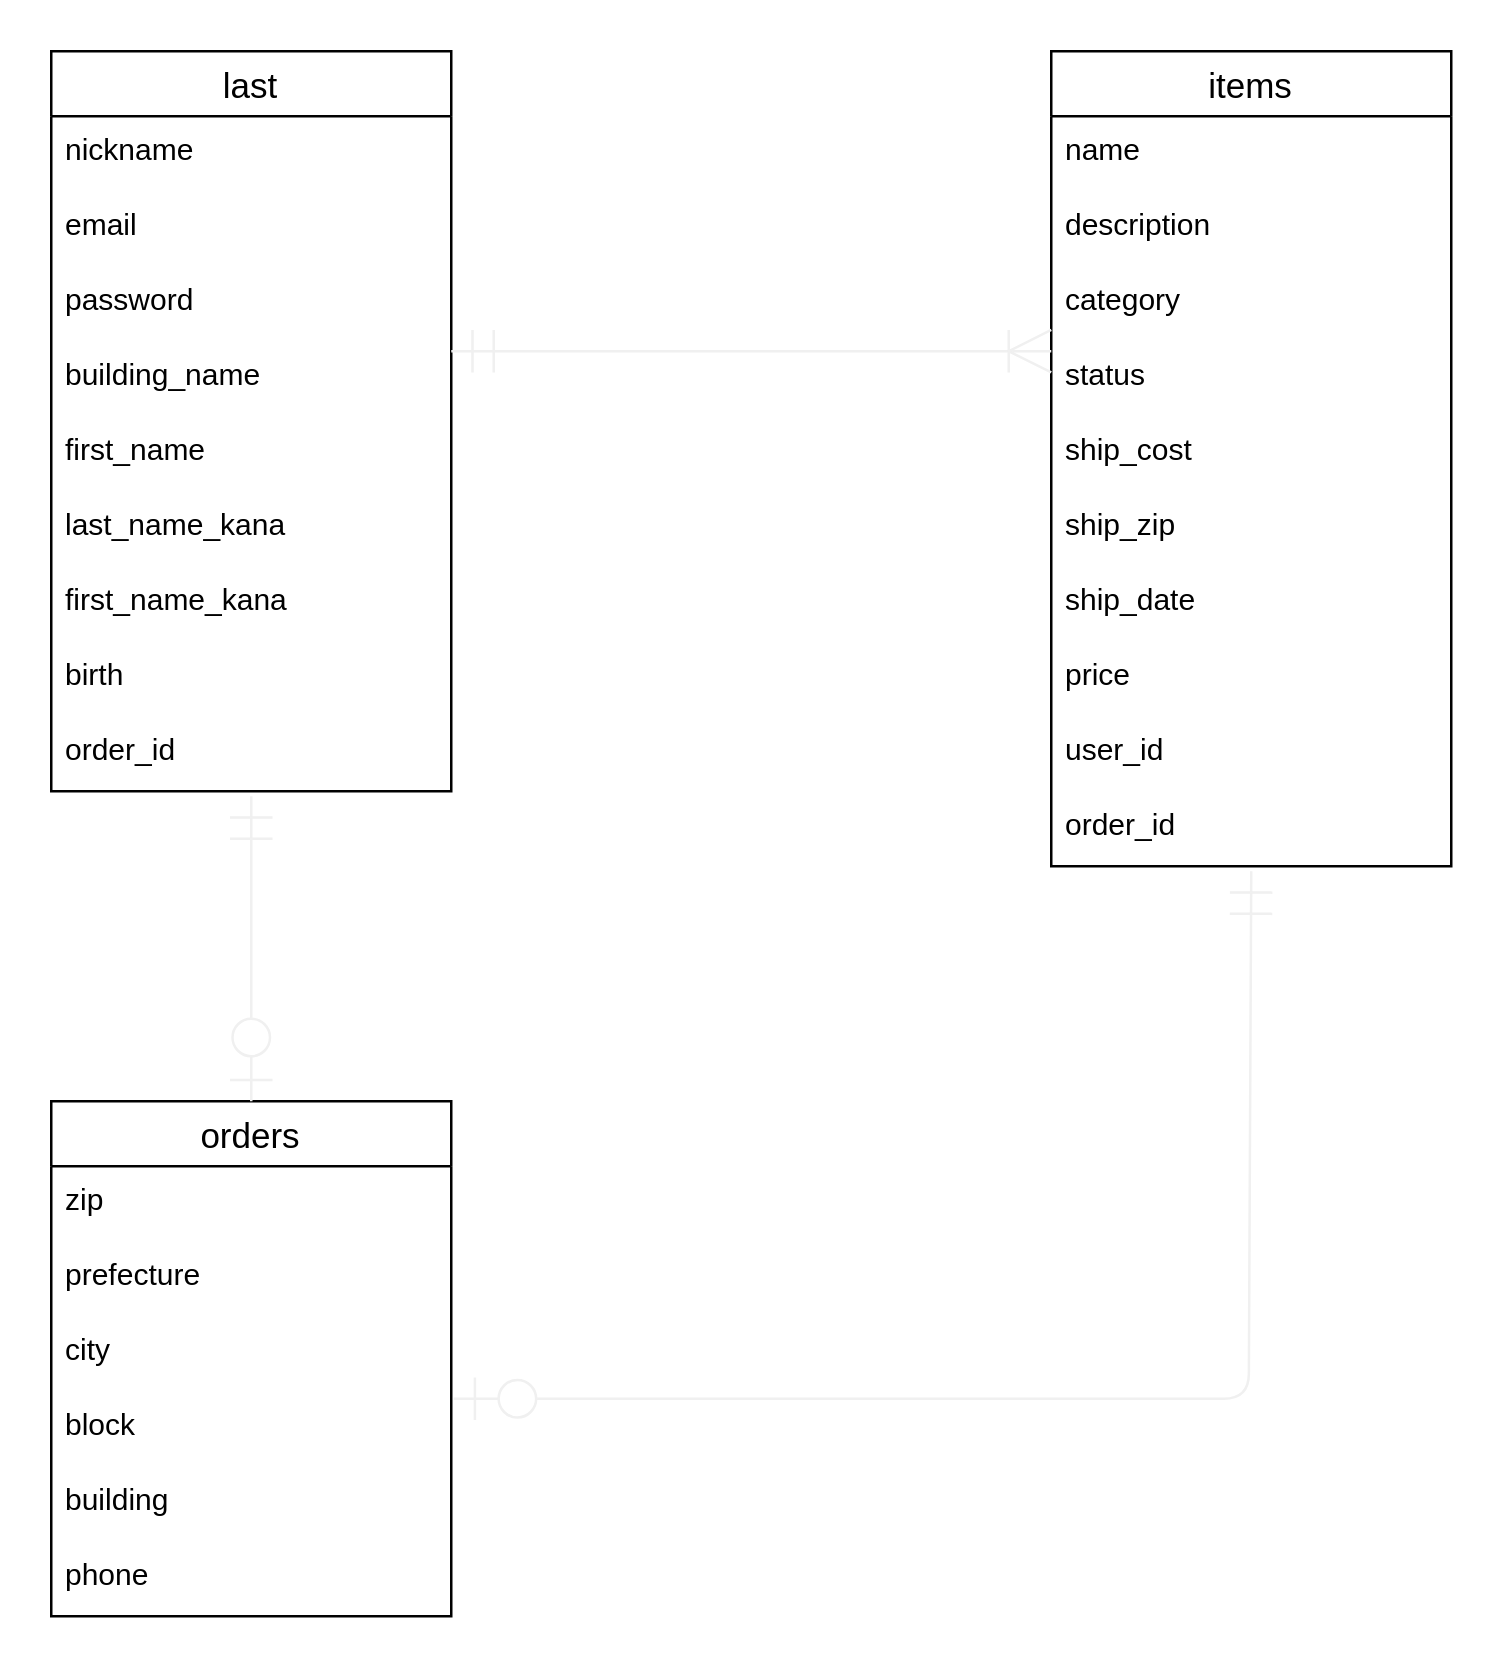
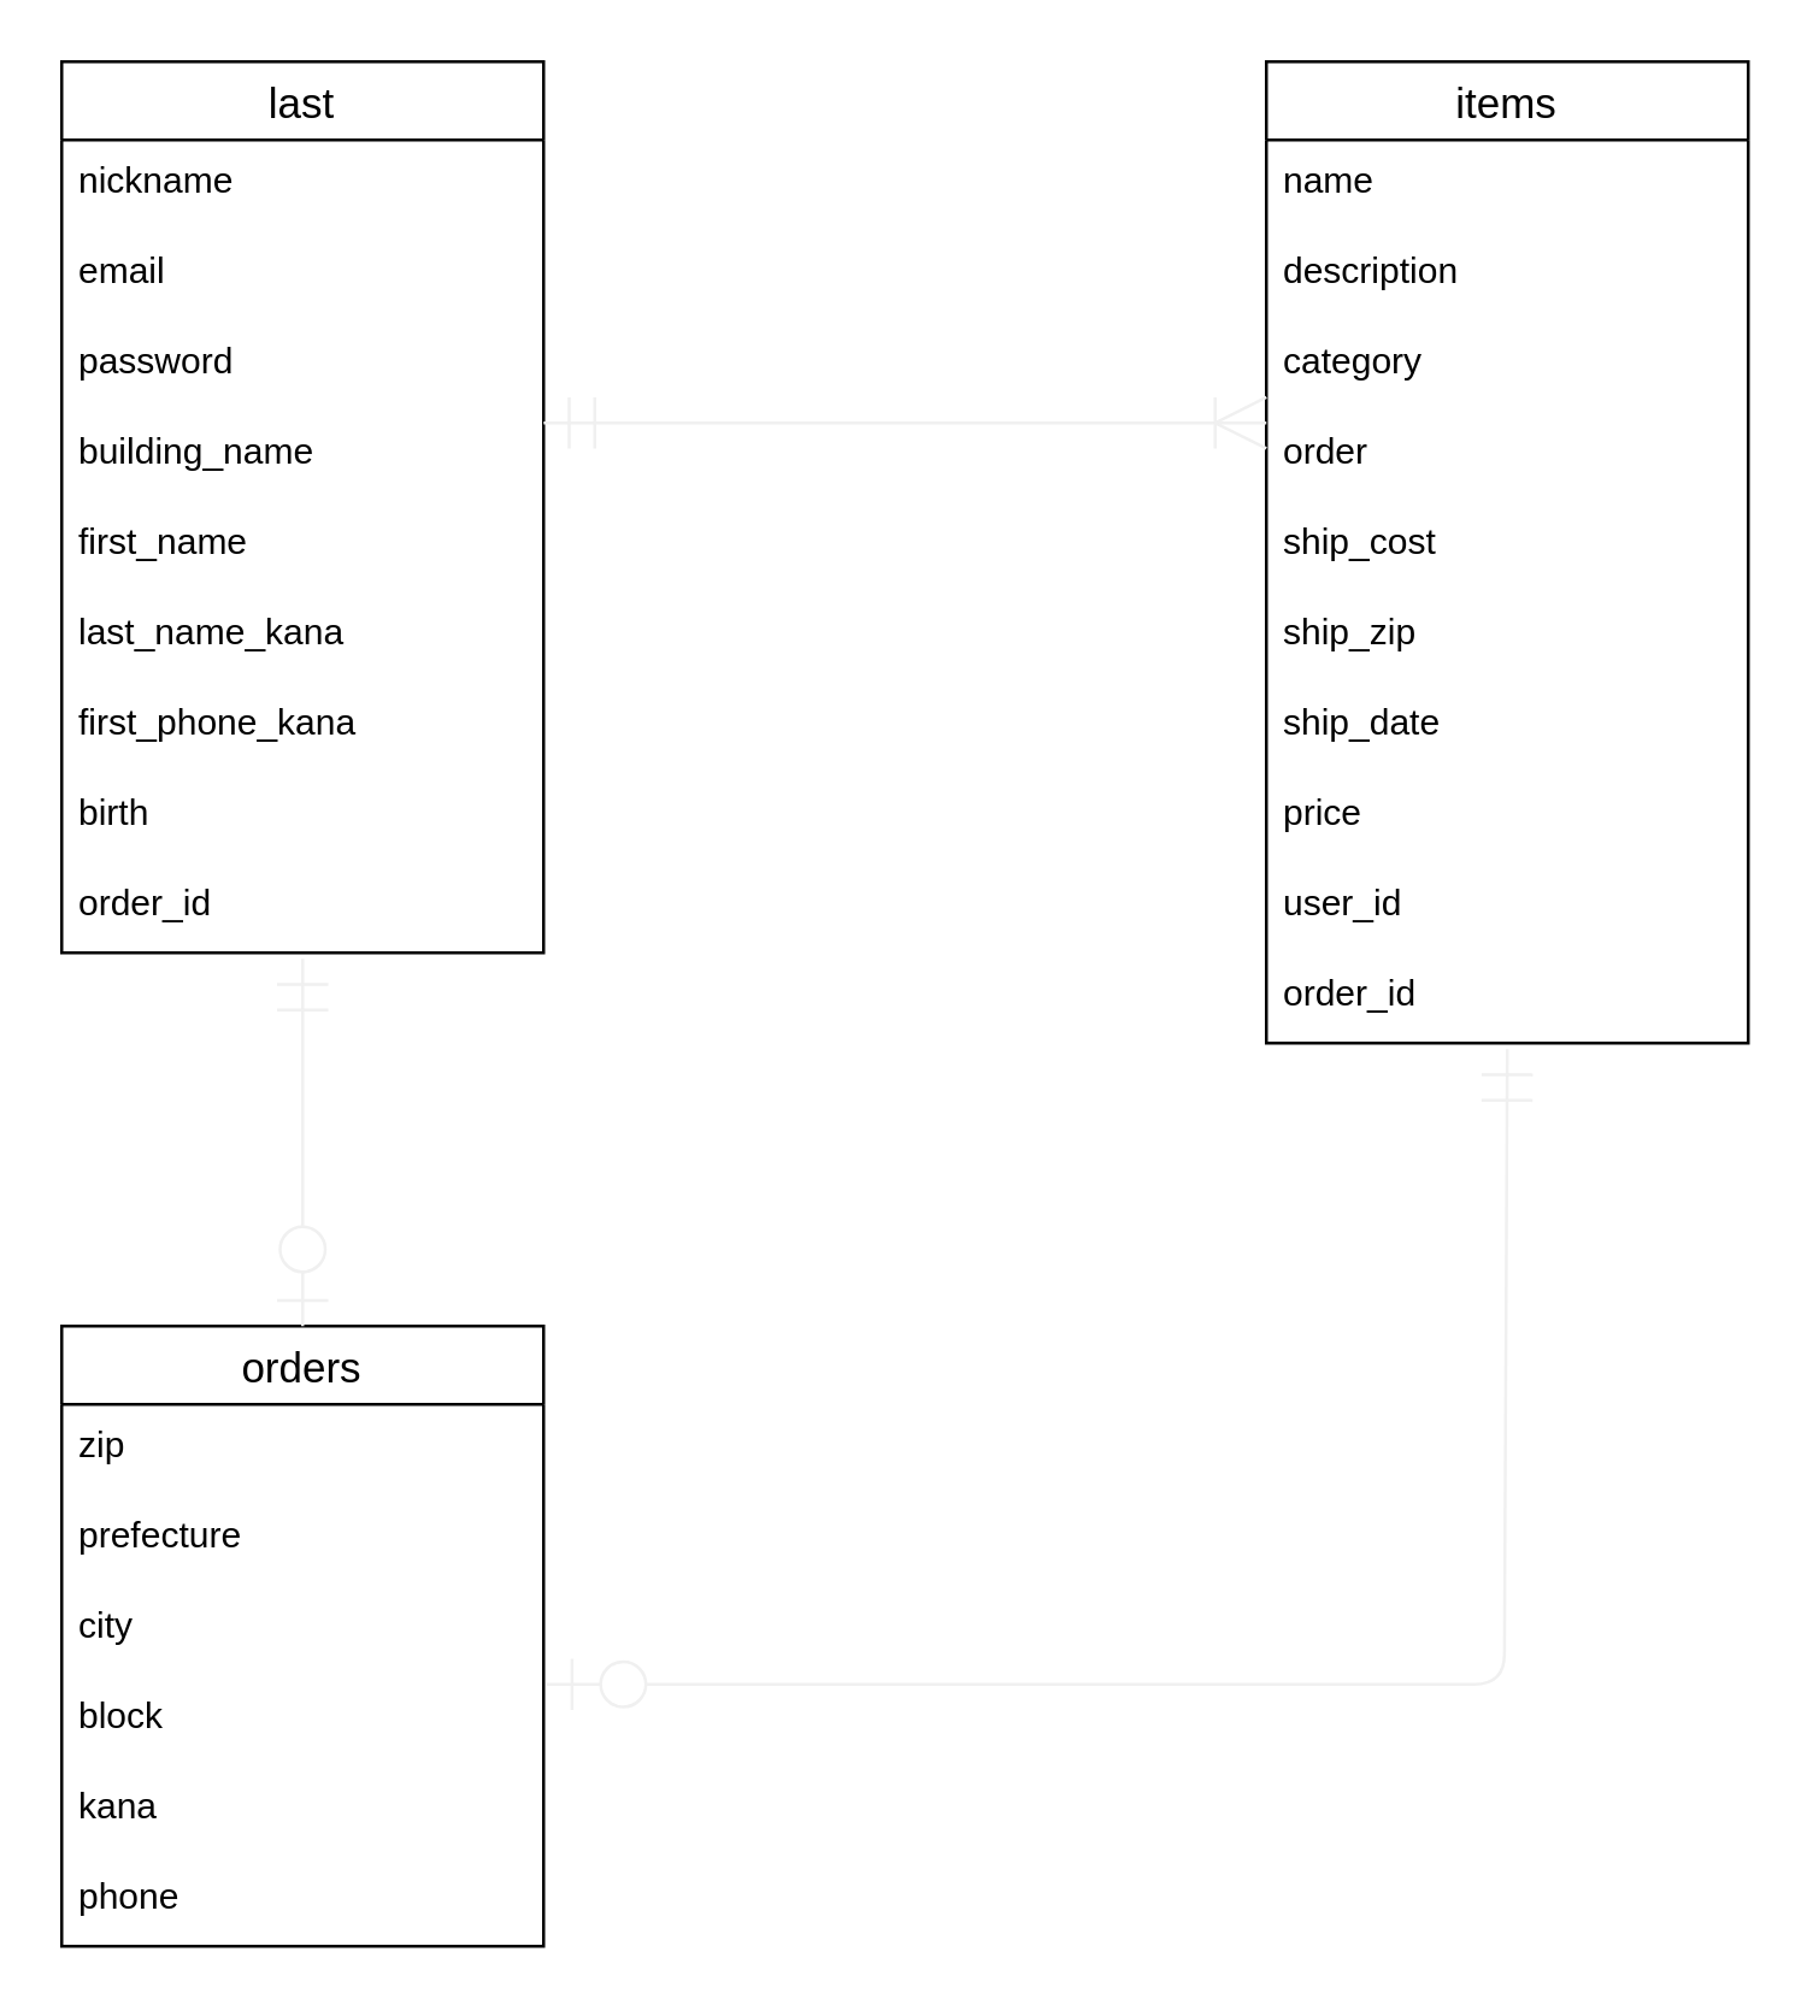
  <mxCell id="0" />
  <mxCell id="1" parent="0" />
  <mxCell id="2" value="last" style="swimlane;fontStyle=0;childLayout=stackLayout;horizontal=1;startSize=26;horizontalStack=0;resizeParent=1;resizeParentMax=0;resizeLast=0;collapsible=1;marginBottom=0;align=center;fontSize=14;" parent="1" vertex="1"><mxGeometry x="20" y="20" width="160" height="296" as="geometry" /></mxCell>
  <mxCell id="3" value="nickname" style="text;strokeColor=none;fillColor=none;spacingLeft=4;spacingRight=4;overflow=hidden;rotatable=0;points=[[0,0.5],[1,0.5]];portConstraint=eastwest;fontSize=12;" parent="2" vertex="1"><mxGeometry y="26" width="160" height="30" as="geometry" /></mxCell>
  <mxCell id="4" value="email" style="text;strokeColor=none;fillColor=none;spacingLeft=4;spacingRight=4;overflow=hidden;rotatable=0;points=[[0,0.5],[1,0.5]];portConstraint=eastwest;fontSize=12;" parent="2" vertex="1"><mxGeometry y="56" width="160" height="30" as="geometry" /></mxCell>
  <mxCell id="5" value="password" style="text;strokeColor=none;fillColor=none;spacingLeft=4;spacingRight=4;overflow=hidden;rotatable=0;points=[[0,0.5],[1,0.5]];portConstraint=eastwest;fontSize=12;" parent="2" vertex="1"><mxGeometry y="86" width="160" height="30" as="geometry" /></mxCell>
  <mxCell id="6" value="building_name" style="text;strokeColor=none;fillColor=none;spacingLeft=4;spacingRight=4;overflow=hidden;rotatable=0;points=[[0,0.5],[1,0.5]];portConstraint=eastwest;fontSize=12;" parent="2" vertex="1"><mxGeometry y="116" width="160" height="30" as="geometry" /></mxCell>
  <mxCell id="7" value="first_name" style="text;strokeColor=none;fillColor=none;spacingLeft=4;spacingRight=4;overflow=hidden;rotatable=0;points=[[0,0.5],[1,0.5]];portConstraint=eastwest;fontSize=12;" parent="2" vertex="1"><mxGeometry y="146" width="160" height="30" as="geometry" /></mxCell>
  <mxCell id="8" value="last_name_kana" style="text;strokeColor=none;fillColor=none;spacingLeft=4;spacingRight=4;overflow=hidden;rotatable=0;points=[[0,0.5],[1,0.5]];portConstraint=eastwest;fontSize=12;" parent="2" vertex="1"><mxGeometry y="176" width="160" height="30" as="geometry" /></mxCell>
- <mxCell id="9" value="first_name_kana" style="text;strokeColor=none;fillColor=none;spacingLeft=4;spacingRight=4;overflow=hidden;rotatable=0;points=[[0,0.5],[1,0.5]];portConstraint=eastwest;fontSize=12;" vertex="1" parent="2"><mxGeometry y="206" width="160" height="30" as="geometry" /></mxCell>
+ <mxCell id="9" value="first_phone_kana" style="text;strokeColor=none;fillColor=none;spacingLeft=4;spacingRight=4;overflow=hidden;rotatable=0;points=[[0,0.5],[1,0.5]];portConstraint=eastwest;fontSize=12;" vertex="1" parent="2"><mxGeometry y="206" width="160" height="30" as="geometry" /></mxCell>
  <mxCell id="10" value="birth" style="text;strokeColor=none;fillColor=none;spacingLeft=4;spacingRight=4;overflow=hidden;rotatable=0;points=[[0,0.5],[1,0.5]];portConstraint=eastwest;fontSize=12;" vertex="1" parent="2"><mxGeometry y="236" width="160" height="30" as="geometry" /></mxCell>
  <mxCell id="11" value="order_id" style="text;strokeColor=none;fillColor=none;spacingLeft=4;spacingRight=4;overflow=hidden;rotatable=0;points=[[0,0.5],[1,0.5]];portConstraint=eastwest;fontSize=12;" vertex="1" parent="2"><mxGeometry y="266" width="160" height="30" as="geometry" /></mxCell>
  <mxCell id="12" value="items" style="swimlane;fontStyle=0;childLayout=stackLayout;horizontal=1;startSize=26;horizontalStack=0;resizeParent=1;resizeParentMax=0;resizeLast=0;collapsible=1;marginBottom=0;align=center;fontSize=14;" parent="1" vertex="1"><mxGeometry x="420" y="20" width="160" height="326" as="geometry" /></mxCell>
  <mxCell id="13" value="name" style="text;strokeColor=none;fillColor=none;spacingLeft=4;spacingRight=4;overflow=hidden;rotatable=0;points=[[0,0.5],[1,0.5]];portConstraint=eastwest;fontSize=12;" parent="12" vertex="1"><mxGeometry y="26" width="160" height="30" as="geometry" /></mxCell>
  <mxCell id="14" value="description" style="text;strokeColor=none;fillColor=none;spacingLeft=4;spacingRight=4;overflow=hidden;rotatable=0;points=[[0,0.5],[1,0.5]];portConstraint=eastwest;fontSize=12;" parent="12" vertex="1"><mxGeometry y="56" width="160" height="30" as="geometry" /></mxCell>
  <mxCell id="15" value="category" style="text;strokeColor=none;fillColor=none;spacingLeft=4;spacingRight=4;overflow=hidden;rotatable=0;points=[[0,0.5],[1,0.5]];portConstraint=eastwest;fontSize=12;" parent="12" vertex="1"><mxGeometry y="86" width="160" height="30" as="geometry" /></mxCell>
- <mxCell id="16" value="status" style="text;strokeColor=none;fillColor=none;spacingLeft=4;spacingRight=4;overflow=hidden;rotatable=0;points=[[0,0.5],[1,0.5]];portConstraint=eastwest;fontSize=12;" parent="12" vertex="1"><mxGeometry y="116" width="160" height="30" as="geometry" /></mxCell>
+ <mxCell id="16" value="order" style="text;strokeColor=none;fillColor=none;spacingLeft=4;spacingRight=4;overflow=hidden;rotatable=0;points=[[0,0.5],[1,0.5]];portConstraint=eastwest;fontSize=12;" parent="12" vertex="1"><mxGeometry y="116" width="160" height="30" as="geometry" /></mxCell>
  <mxCell id="17" value="ship_cost" style="text;strokeColor=none;fillColor=none;spacingLeft=4;spacingRight=4;overflow=hidden;rotatable=0;points=[[0,0.5],[1,0.5]];portConstraint=eastwest;fontSize=12;" parent="12" vertex="1"><mxGeometry y="146" width="160" height="30" as="geometry" /></mxCell>
  <mxCell id="18" value="ship_zip" style="text;strokeColor=none;fillColor=none;spacingLeft=4;spacingRight=4;overflow=hidden;rotatable=0;points=[[0,0.5],[1,0.5]];portConstraint=eastwest;fontSize=12;" parent="12" vertex="1"><mxGeometry y="176" width="160" height="30" as="geometry" /></mxCell>
  <mxCell id="19" value="ship_date" style="text;strokeColor=none;fillColor=none;spacingLeft=4;spacingRight=4;overflow=hidden;rotatable=0;points=[[0,0.5],[1,0.5]];portConstraint=eastwest;fontSize=12;" parent="12" vertex="1"><mxGeometry y="206" width="160" height="30" as="geometry" /></mxCell>
  <mxCell id="20" value="price" style="text;strokeColor=none;fillColor=none;spacingLeft=4;spacingRight=4;overflow=hidden;rotatable=0;points=[[0,0.5],[1,0.5]];portConstraint=eastwest;fontSize=12;" parent="12" vertex="1"><mxGeometry y="236" width="160" height="30" as="geometry" /></mxCell>
  <mxCell id="21" value="user_id" style="text;strokeColor=none;fillColor=none;spacingLeft=4;spacingRight=4;overflow=hidden;rotatable=0;points=[[0,0.5],[1,0.5]];portConstraint=eastwest;fontSize=12;" vertex="1" parent="12"><mxGeometry y="266" width="160" height="30" as="geometry" /></mxCell>
  <mxCell id="22" value="order_id" style="text;strokeColor=none;fillColor=none;spacingLeft=4;spacingRight=4;overflow=hidden;rotatable=0;points=[[0,0.5],[1,0.5]];portConstraint=eastwest;fontSize=12;" vertex="1" parent="12"><mxGeometry y="296" width="160" height="30" as="geometry" /></mxCell>
  <mxCell id="23" value="orders" style="swimlane;fontStyle=0;childLayout=stackLayout;horizontal=1;startSize=26;horizontalStack=0;resizeParent=1;resizeParentMax=0;resizeLast=0;collapsible=1;marginBottom=0;align=center;fontSize=14;" parent="1" vertex="1"><mxGeometry x="20" y="440" width="160" height="206" as="geometry" /></mxCell>
  <mxCell id="24" value="zip" style="text;strokeColor=none;fillColor=none;spacingLeft=4;spacingRight=4;overflow=hidden;rotatable=0;points=[[0,0.5],[1,0.5]];portConstraint=eastwest;fontSize=12;" parent="23" vertex="1"><mxGeometry y="26" width="160" height="30" as="geometry" /></mxCell>
  <mxCell id="25" value="prefecture" style="text;strokeColor=none;fillColor=none;spacingLeft=4;spacingRight=4;overflow=hidden;rotatable=0;points=[[0,0.5],[1,0.5]];portConstraint=eastwest;fontSize=12;" parent="23" vertex="1"><mxGeometry y="56" width="160" height="30" as="geometry" /></mxCell>
  <mxCell id="26" value="city" style="text;strokeColor=none;fillColor=none;spacingLeft=4;spacingRight=4;overflow=hidden;rotatable=0;points=[[0,0.5],[1,0.5]];portConstraint=eastwest;fontSize=12;" parent="23" vertex="1"><mxGeometry y="86" width="160" height="30" as="geometry" /></mxCell>
  <mxCell id="27" value="block" style="text;strokeColor=none;fillColor=none;spacingLeft=4;spacingRight=4;overflow=hidden;rotatable=0;points=[[0,0.5],[1,0.5]];portConstraint=eastwest;fontSize=12;" parent="23" vertex="1"><mxGeometry y="116" width="160" height="30" as="geometry" /></mxCell>
- <mxCell id="28" value="building" style="text;strokeColor=none;fillColor=none;spacingLeft=4;spacingRight=4;overflow=hidden;rotatable=0;points=[[0,0.5],[1,0.5]];portConstraint=eastwest;fontSize=12;" parent="23" vertex="1"><mxGeometry y="146" width="160" height="30" as="geometry" /></mxCell>
+ <mxCell id="28" value="kana" style="text;strokeColor=none;fillColor=none;spacingLeft=4;spacingRight=4;overflow=hidden;rotatable=0;points=[[0,0.5],[1,0.5]];portConstraint=eastwest;fontSize=12;" parent="23" vertex="1"><mxGeometry y="146" width="160" height="30" as="geometry" /></mxCell>
  <mxCell id="29" value="phone" style="text;strokeColor=none;fillColor=none;spacingLeft=4;spacingRight=4;overflow=hidden;rotatable=0;points=[[0,0.5],[1,0.5]];portConstraint=eastwest;fontSize=12;" parent="23" vertex="1"><mxGeometry y="176" width="160" height="30" as="geometry" /></mxCell>
  <mxCell id="30" value="" style="endArrow=ERmandOne;html=1;rounded=0;strokeColor=#f0f0f0;strokeWidth=1;endFill=0;startArrow=ERzeroToOne;startFill=1;endSize=15;startSize=15;exitX=0.5;exitY=0;exitDx=0;exitDy=0;entryX=0.5;entryY=1.067;entryDx=0;entryDy=0;entryPerimeter=0;" parent="1" source="23" target="11" edge="1"><mxGeometry relative="1" as="geometry"><mxPoint x="19.5" y="346" as="sourcePoint" /><mxPoint x="140" y="350" as="targetPoint" /></mxGeometry></mxCell>
  <mxCell id="31" value="" style="endArrow=ERmandOne;html=1;rounded=1;strokeColor=#f0f0f0;strokeWidth=1;startArrow=ERzeroToOne;startFill=1;endFill=0;endSize=15;startSize=15;fontSize=12;exitX=1.006;exitY=0.1;exitDx=0;exitDy=0;exitPerimeter=0;entryX=0.5;entryY=1.067;entryDx=0;entryDy=0;entryPerimeter=0;" parent="1" source="27" target="22" edge="1"><mxGeometry relative="1" as="geometry"><mxPoint x="179" y="499" as="sourcePoint" /><mxPoint x="520" y="360" as="targetPoint" /><Array as="points"><mxPoint x="499" y="559" /></Array></mxGeometry></mxCell>
  <mxCell id="32" value="" style="endArrow=ERoneToMany;html=1;rounded=0;strokeColor=#f0f0f0;strokeWidth=1;fontSize=12;entryX=0;entryY=0.133;entryDx=0;entryDy=0;entryPerimeter=0;endSize=15;startSize=15;startArrow=ERmandOne;startFill=0;endFill=0;" parent="1" target="16" edge="1"><mxGeometry relative="1" as="geometry"><mxPoint x="180" y="140" as="sourcePoint" /><mxPoint x="400" y="210" as="targetPoint" /></mxGeometry></mxCell>
